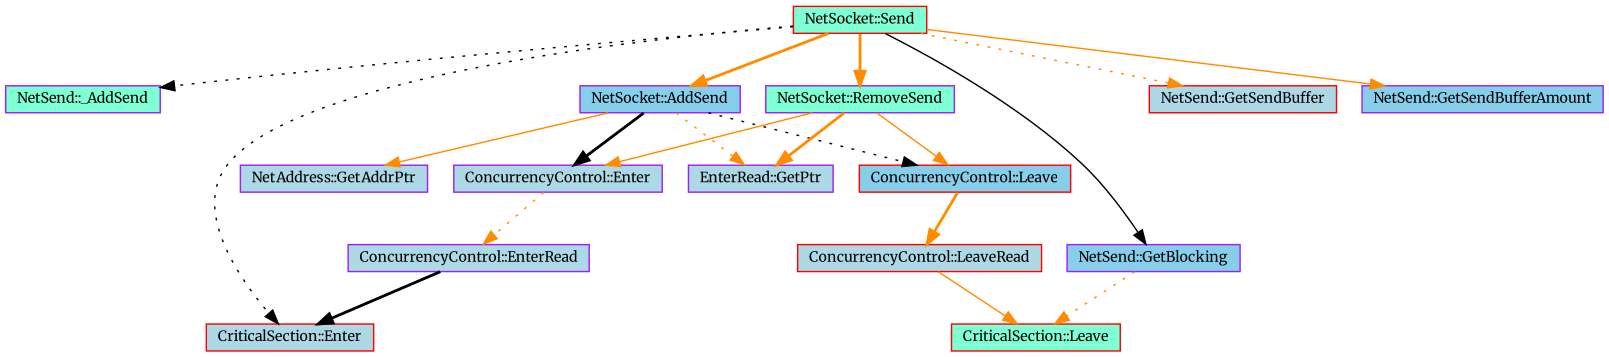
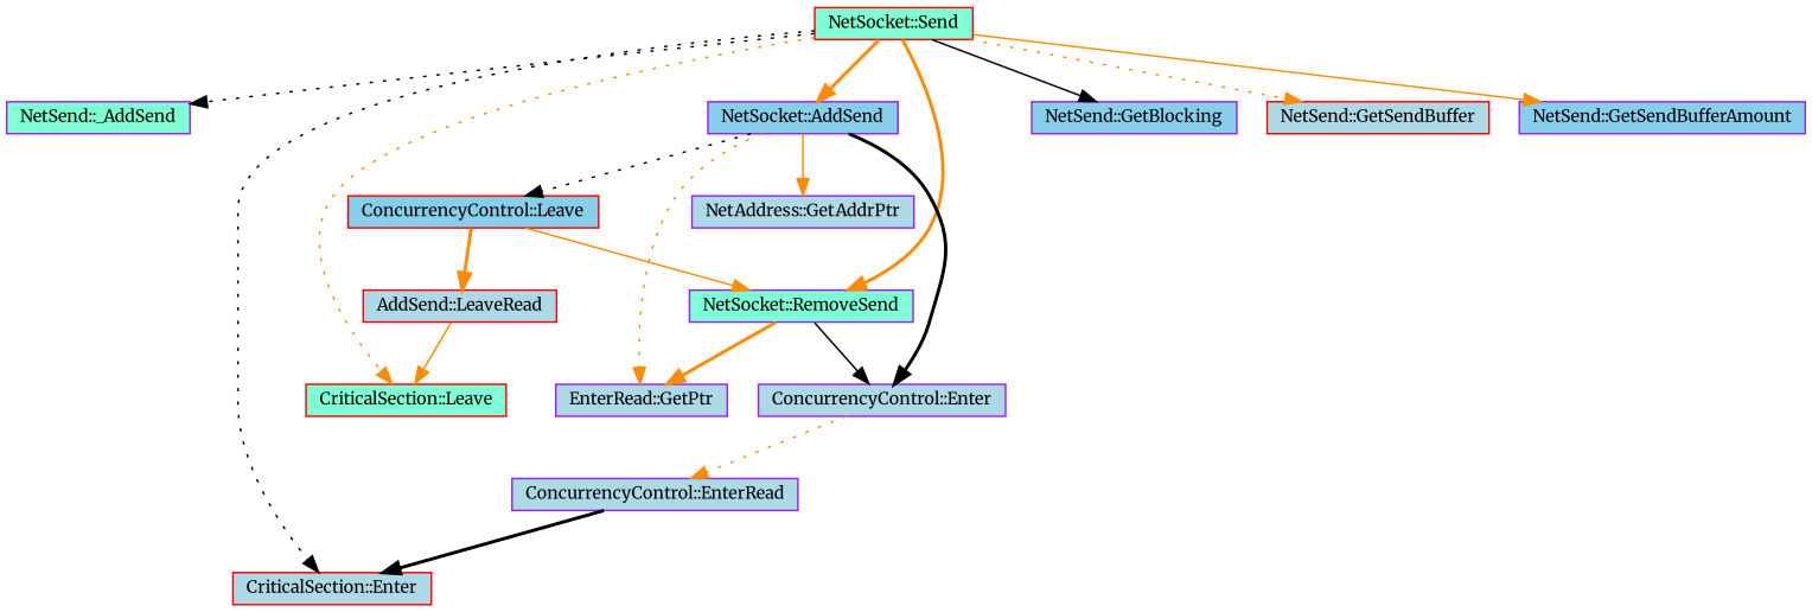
  digraph {
    fontname=Merriweather
    rankdir=TB
    node [color=purple fillcolor=lightblue fontname=Merriweather fontsize=10 shape=record style=filled]
    edge [color=darkorange fontname=Merriweather fontsize=10 labelfontname=FreeSans labelfontsize=10 style=dotted]
    n1 [color=red fillcolor=aquamarine fontcolor=black height=0.2 label="NetSocket::Send" width=0.4]
    n2 [fillcolor=aquamarine height=0.2 label="NetSend::_AddSend" width=0.4]
    n3 [fillcolor=skyblue height=0.2 label="NetSocket::AddSend" width=0.4]
    n4 [color=red height=0.2 label="CriticalSection::Enter" width=0.4]
    n5 [color=red fillcolor=aquamarine height=0.2 label="CriticalSection::Leave" width=0.4]
    n6 [fillcolor=skyblue height=0.2 label="NetSend::GetBlocking" width=0.4]
    n7 [color=red height=0.2 label="NetSend::GetSendBuffer" width=0.4]
    n8 [fillcolor=skyblue height=0.2 label="NetSend::GetSendBufferAmount" width=0.4]
    n9 [fillcolor=aquamarine height=0.2 label="NetSocket::RemoveSend" width=0.4]
    n10 [height=0.2 label="NetAddress::GetAddrPtr" width=0.4]
    n11 [height=0.2 label="ConcurrencyControl::Enter" width=0.4]
    n12 [height=0.2 label="EnterRead::GetPtr" width=0.4]
    n13 [color=red fillcolor=skyblue height=0.2 label="ConcurrencyControl::Leave" width=0.4]
    n14 [height=0.2 label="ConcurrencyControl::EnterRead" width=0.4]
-   n15 [color=red height=0.2 label="ConcurrencyControl::LeaveRead" width=0.4]
+   n15 [color=red height=0.2 label="AddSend::LeaveRead" width=0.4]
    n1 -> n2 [color=black]
    n1 -> n3 [style=bold]
    n1 -> n4 [color=black]
-   n6 -> n5
+   n1 -> n5
    n1 -> n6 [color=black style=solid]
    n1 -> n7
    n1 -> n8 [style=solid]
    n1 -> n9 [style=bold]
    n3 -> n10 [style=solid]
    n3 -> n11 [color=black style=bold]
    n3 -> n12
    n3 -> n13 [color=black]
-   n9 -> n11 [style=solid]
+   n9 -> n11 [color=black style=solid]
    n9 -> n12 [style=bold]
-   n9 -> n13 [style=solid]
+   n13 -> n9 [style=solid]
    n11 -> n14
    n13 -> n15 [style=bold]
    n14 -> n4 [color=black style=bold]
    n15 -> n5 [style=solid]
  }
